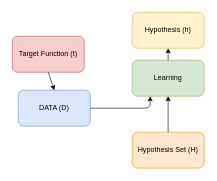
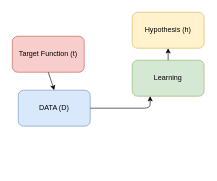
  <mxCell id="0" />
  <mxCell id="1" parent="0" />
  <mxCell id="2" value="Target Function (t)" style="rounded=1;whiteSpace=wrap;html=1;fillColor=#f8cecc;strokeColor=#b85450;" vertex="1" parent="1"><mxGeometry x="20" y="60" width="120" height="60" as="geometry" /></mxCell>
  <mxCell id="3" value="DATA (D)" style="rounded=1;whiteSpace=wrap;html=1;fillColor=#dae8fc;strokeColor=#6c8ebf;" vertex="1" parent="1"><mxGeometry x="30" y="150" width="120" height="60" as="geometry" /></mxCell>
  <mxCell id="4" value="" style="endArrow=classic;html=1;exitX=0.5;exitY=1;exitDx=0;exitDy=0;entryX=0.5;entryY=0;entryDx=0;entryDy=0;" edge="1" parent="1" source="2" target="3"><mxGeometry width="50" height="50" relative="1" as="geometry"><mxPoint x="20" y="280" as="sourcePoint" /><mxPoint x="70" y="230" as="targetPoint" /></mxGeometry></mxCell>
  <mxCell id="5" value="Learning" style="rounded=1;whiteSpace=wrap;html=1;fillColor=#d5e8d4;strokeColor=#82b366;" vertex="1" parent="1"><mxGeometry x="220" y="100" width="120" height="60" as="geometry" /></mxCell>
- <mxCell id="6" value="Hypothesis Set (H)" style="rounded=1;whiteSpace=wrap;html=1;fillColor=#ffe6cc;strokeColor=#d79b00;" vertex="1" parent="1"><mxGeometry x="220" y="220" width="120" height="60" as="geometry" /></mxCell>
- <mxCell id="7" value="" style="endArrow=classic;html=1;exitX=0.5;exitY=0;exitDx=0;exitDy=0;entryX=0.5;entryY=1;entryDx=0;entryDy=0;" edge="1" parent="1" source="6" target="5"><mxGeometry width="50" height="50" relative="1" as="geometry"><mxPoint x="0" y="390" as="sourcePoint" /><mxPoint x="50" y="340" as="targetPoint" /></mxGeometry></mxCell>
  <mxCell id="8" value="" style="endArrow=classic;html=1;exitX=1;exitY=0.5;exitDx=0;exitDy=0;entryX=0.25;entryY=1;entryDx=0;entryDy=0;" edge="1" parent="1" source="3" target="5"><mxGeometry width="50" height="50" relative="1" as="geometry"><mxPoint x="30" y="370" as="sourcePoint" /><mxPoint x="80" y="320" as="targetPoint" /><Array as="points"><mxPoint x="250" y="180" /></Array></mxGeometry></mxCell>
  <mxCell id="9" value="Hypothesis (h)" style="rounded=1;whiteSpace=wrap;html=1;fillColor=#fff2cc;strokeColor=#d6b656;" vertex="1" parent="1"><mxGeometry x="220" y="20" width="120" height="60" as="geometry" /></mxCell>
  <mxCell id="10" value="" style="endArrow=classic;html=1;exitX=0.5;exitY=0;exitDx=0;exitDy=0;entryX=0.5;entryY=1;entryDx=0;entryDy=0;" edge="1" parent="1" source="5" target="9"><mxGeometry width="50" height="50" relative="1" as="geometry"><mxPoint x="30" y="390" as="sourcePoint" /><mxPoint x="80" y="340" as="targetPoint" /></mxGeometry></mxCell>
